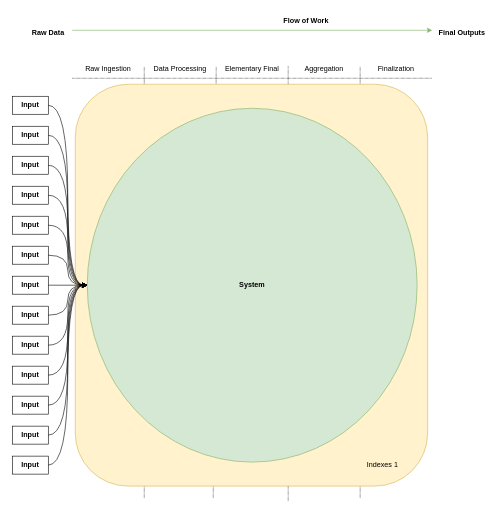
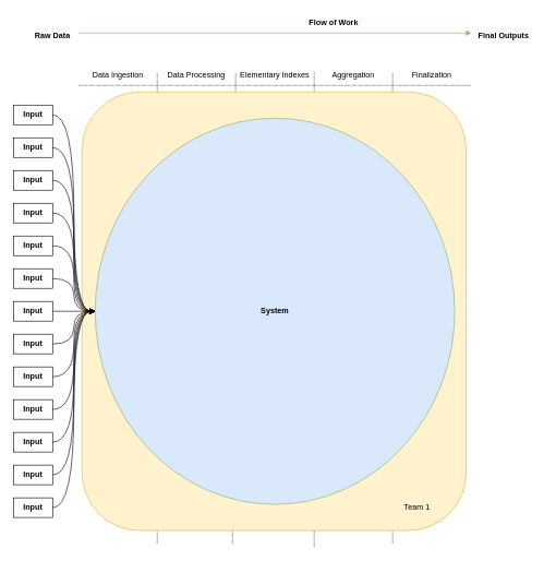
  <mxCell id="0" />
  <mxCell id="1" parent="0" />
  <mxCell id="2" value="" style="endArrow=none;html=1;rounded=0;strokeWidth=1;dashed=1;dashPattern=1 1;" parent="1" edge="1"><mxGeometry width="50" height="50" relative="1" as="geometry"><mxPoint x="120" y="130" as="sourcePoint" /><mxPoint x="720" y="130" as="targetPoint" /></mxGeometry></mxCell>
  <mxCell id="3" value="" style="endArrow=none;html=1;rounded=0;dashed=1;dashPattern=1 1;" parent="1" edge="1"><mxGeometry width="50" height="50" relative="1" as="geometry"><mxPoint x="240" y="830" as="sourcePoint" /><mxPoint x="240" y="110" as="targetPoint" /></mxGeometry></mxCell>
  <mxCell id="4" value="" style="endArrow=none;html=1;rounded=0;dashed=1;dashPattern=1 1;" parent="1" edge="1"><mxGeometry width="50" height="50" relative="1" as="geometry"><mxPoint x="355" y="830" as="sourcePoint" /><mxPoint x="360" y="110" as="targetPoint" /></mxGeometry></mxCell>
  <mxCell id="5" value="" style="endArrow=none;html=1;rounded=0;dashed=1;dashPattern=1 1;" parent="1" edge="1"><mxGeometry width="50" height="50" relative="1" as="geometry"><mxPoint x="480" y="835" as="sourcePoint" /><mxPoint x="480" y="110" as="targetPoint" /></mxGeometry></mxCell>
  <mxCell id="6" value="" style="endArrow=classic;html=1;rounded=0;fillColor=#d5e8d4;strokeColor=#82b366;" parent="1" edge="1"><mxGeometry width="50" height="50" relative="1" as="geometry"><mxPoint x="120" y="50" as="sourcePoint" /><mxPoint x="720" y="50" as="targetPoint" /></mxGeometry></mxCell>
  <mxCell id="7" value="Flow of Work" style="text;html=1;align=center;verticalAlign=middle;whiteSpace=wrap;rounded=0;fontStyle=1" parent="1" vertex="1"><mxGeometry x="470" y="20" width="80" height="30" as="geometry" /></mxCell>
  <mxCell id="8" value="&lt;b&gt;Raw Data&lt;/b&gt;" style="text;html=1;align=center;verticalAlign=middle;whiteSpace=wrap;rounded=0;" parent="1" vertex="1"><mxGeometry x="50" y="40" width="60" height="30" as="geometry" /></mxCell>
  <mxCell id="9" value="&lt;b&gt;Final Outputs&lt;/b&gt;" style="text;html=1;align=center;verticalAlign=middle;whiteSpace=wrap;rounded=0;" parent="1" vertex="1"><mxGeometry x="730" y="40" width="80" height="30" as="geometry" /></mxCell>
- <mxCell id="10" value="Raw Ingestion" style="text;html=1;align=center;verticalAlign=middle;whiteSpace=wrap;rounded=0;" parent="1" vertex="1"><mxGeometry x="120" y="100" width="120" height="30" as="geometry" /></mxCell>
+ <mxCell id="10" value="Data Ingestion" style="text;html=1;align=center;verticalAlign=middle;whiteSpace=wrap;rounded=0;" parent="1" vertex="1"><mxGeometry x="120" y="100" width="120" height="30" as="geometry" /></mxCell>
  <mxCell id="11" value="Data Processing" style="text;html=1;align=center;verticalAlign=middle;whiteSpace=wrap;rounded=0;" parent="1" vertex="1"><mxGeometry x="240" y="100" width="120" height="30" as="geometry" /></mxCell>
- <mxCell id="12" value="Elementary Final" style="text;html=1;align=center;verticalAlign=middle;whiteSpace=wrap;rounded=0;" parent="1" vertex="1"><mxGeometry x="360" y="100" width="120" height="30" as="geometry" /></mxCell>
+ <mxCell id="12" value="Elementary Indexes" style="text;html=1;align=center;verticalAlign=middle;whiteSpace=wrap;rounded=0;" parent="1" vertex="1"><mxGeometry x="360" y="100" width="120" height="30" as="geometry" /></mxCell>
  <mxCell id="13" value="" style="endArrow=none;html=1;rounded=0;dashed=1;dashPattern=1 1;" parent="1" edge="1"><mxGeometry width="50" height="50" relative="1" as="geometry"><mxPoint x="600" y="830" as="sourcePoint" /><mxPoint x="600" y="110" as="targetPoint" /></mxGeometry></mxCell>
  <mxCell id="14" value="Aggregation" style="text;html=1;align=center;verticalAlign=middle;whiteSpace=wrap;rounded=0;" parent="1" vertex="1"><mxGeometry x="480" y="100" width="120" height="30" as="geometry" /></mxCell>
  <mxCell id="15" value="Finalization" style="text;html=1;align=center;verticalAlign=middle;whiteSpace=wrap;rounded=0;" parent="1" vertex="1"><mxGeometry x="600" y="100" width="120" height="30" as="geometry" /></mxCell>
  <mxCell id="16" value="" style="rounded=1;whiteSpace=wrap;html=1;fillColor=#fff2cc;strokeColor=#d6b656;" parent="1" vertex="1"><mxGeometry x="125" y="140" width="587.5" height="670" as="geometry" /></mxCell>
- <mxCell id="17" value="&lt;b&gt;System&lt;/b&gt;" style="ellipse;whiteSpace=wrap;html=1;fillColor=#d5e8d4;strokeColor=#82b366;" parent="1" vertex="1"><mxGeometry x="145" y="180" width="550" height="590" as="geometry" /></mxCell>
- <mxCell id="18" value="Indexes 1" style="text;html=1;align=center;verticalAlign=middle;whiteSpace=wrap;rounded=0;" parent="1" vertex="1"><mxGeometry x="595" y="760" width="85" height="30" as="geometry" /></mxCell>
+ <mxCell id="17" value="&lt;b&gt;System&lt;/b&gt;" style="ellipse;whiteSpace=wrap;html=1;fillColor=#dae8fc;strokeColor=#82b366;" parent="1" vertex="1"><mxGeometry x="145" y="180" width="550" height="590" as="geometry" /></mxCell>
+ <mxCell id="18" value="Team 1" style="text;html=1;align=center;verticalAlign=middle;whiteSpace=wrap;rounded=0;" parent="1" vertex="1"><mxGeometry x="595" y="760" width="85" height="30" as="geometry" /></mxCell>
  <mxCell id="19" style="edgeStyle=orthogonalEdgeStyle;rounded=0;orthogonalLoop=1;jettySize=auto;html=1;curved=1;" parent="1" source="20" target="17" edge="1"><mxGeometry relative="1" as="geometry"><mxPoint x="142.5" y="555" as="targetPoint" /></mxGeometry></mxCell>
  <mxCell id="20" value="&lt;b&gt;Input&lt;/b&gt;" style="text;html=1;align=center;verticalAlign=middle;whiteSpace=wrap;rounded=0;strokeColor=default;" parent="1" vertex="1"><mxGeometry x="20" y="410" width="60" height="30" as="geometry" /></mxCell>
  <mxCell id="21" style="edgeStyle=orthogonalEdgeStyle;rounded=0;orthogonalLoop=1;jettySize=auto;html=1;entryX=0;entryY=0.5;entryDx=0;entryDy=0;curved=1;" parent="1" source="22" target="17" edge="1"><mxGeometry relative="1" as="geometry"><mxPoint x="142.5" y="555" as="targetPoint" /></mxGeometry></mxCell>
  <mxCell id="22" value="&lt;b&gt;Input&lt;/b&gt;" style="text;html=1;align=center;verticalAlign=middle;whiteSpace=wrap;rounded=0;strokeColor=default;" parent="1" vertex="1"><mxGeometry x="20" y="460" width="60" height="30" as="geometry" /></mxCell>
  <mxCell id="23" style="edgeStyle=orthogonalEdgeStyle;rounded=0;orthogonalLoop=1;jettySize=auto;html=1;curved=1;" parent="1" source="24" target="17" edge="1"><mxGeometry relative="1" as="geometry"><mxPoint x="142.5" y="555" as="targetPoint" /></mxGeometry></mxCell>
  <mxCell id="24" value="&lt;b&gt;Input&lt;/b&gt;" style="text;html=1;align=center;verticalAlign=middle;whiteSpace=wrap;rounded=0;strokeColor=default;" parent="1" vertex="1"><mxGeometry x="20" y="510" width="60" height="30" as="geometry" /></mxCell>
  <mxCell id="25" style="edgeStyle=orthogonalEdgeStyle;rounded=0;orthogonalLoop=1;jettySize=auto;html=1;curved=1;" parent="1" source="26" target="17" edge="1"><mxGeometry relative="1" as="geometry"><mxPoint x="142.5" y="555" as="targetPoint" /></mxGeometry></mxCell>
  <mxCell id="26" value="&lt;b&gt;Input&lt;/b&gt;" style="text;html=1;align=center;verticalAlign=middle;whiteSpace=wrap;rounded=0;strokeColor=default;" parent="1" vertex="1"><mxGeometry x="20" y="560" width="60" height="30" as="geometry" /></mxCell>
  <mxCell id="27" style="edgeStyle=orthogonalEdgeStyle;rounded=0;orthogonalLoop=1;jettySize=auto;html=1;curved=1;" parent="1" source="28" target="17" edge="1"><mxGeometry relative="1" as="geometry"><mxPoint x="142.5" y="555" as="targetPoint" /></mxGeometry></mxCell>
  <mxCell id="28" value="&lt;b&gt;Input&lt;/b&gt;" style="text;html=1;align=center;verticalAlign=middle;whiteSpace=wrap;rounded=0;strokeColor=default;" parent="1" vertex="1"><mxGeometry x="20" y="610" width="60" height="30" as="geometry" /></mxCell>
  <mxCell id="29" style="edgeStyle=orthogonalEdgeStyle;rounded=0;orthogonalLoop=1;jettySize=auto;html=1;curved=1;" parent="1" source="30" target="17" edge="1"><mxGeometry relative="1" as="geometry"><mxPoint x="142.5" y="555" as="targetPoint" /></mxGeometry></mxCell>
  <mxCell id="30" value="&lt;b&gt;Input&lt;/b&gt;" style="text;html=1;align=center;verticalAlign=middle;whiteSpace=wrap;rounded=0;strokeColor=default;" parent="1" vertex="1"><mxGeometry x="20" y="660" width="60" height="30" as="geometry" /></mxCell>
  <mxCell id="31" style="edgeStyle=orthogonalEdgeStyle;rounded=0;orthogonalLoop=1;jettySize=auto;html=1;curved=1;" parent="1" source="32" target="17" edge="1"><mxGeometry relative="1" as="geometry"><mxPoint x="142.5" y="555" as="targetPoint" /></mxGeometry></mxCell>
  <mxCell id="32" value="&lt;b&gt;Input&lt;/b&gt;" style="text;html=1;align=center;verticalAlign=middle;whiteSpace=wrap;rounded=0;strokeColor=default;" parent="1" vertex="1"><mxGeometry x="20" y="710" width="60" height="30" as="geometry" /></mxCell>
  <mxCell id="33" style="edgeStyle=orthogonalEdgeStyle;rounded=0;orthogonalLoop=1;jettySize=auto;html=1;entryX=0;entryY=0.5;entryDx=0;entryDy=0;curved=1;" parent="1" source="34" target="17" edge="1"><mxGeometry relative="1" as="geometry"><mxPoint x="142.5" y="555" as="targetPoint" /></mxGeometry></mxCell>
  <mxCell id="34" value="&lt;b&gt;Input&lt;/b&gt;" style="text;html=1;align=center;verticalAlign=middle;whiteSpace=wrap;rounded=0;strokeColor=default;" parent="1" vertex="1"><mxGeometry x="20" y="760" width="60" height="30" as="geometry" /></mxCell>
  <mxCell id="35" style="edgeStyle=orthogonalEdgeStyle;rounded=0;orthogonalLoop=1;jettySize=auto;html=1;entryX=0;entryY=0.5;entryDx=0;entryDy=0;curved=1;" parent="1" source="36" target="17" edge="1"><mxGeometry relative="1" as="geometry" /></mxCell>
  <mxCell id="36" value="&lt;b&gt;Input&lt;/b&gt;" style="text;html=1;align=center;verticalAlign=middle;whiteSpace=wrap;rounded=0;strokeColor=default;" parent="1" vertex="1"><mxGeometry x="20" y="160" width="60" height="30" as="geometry" /></mxCell>
  <mxCell id="37" style="edgeStyle=orthogonalEdgeStyle;rounded=0;orthogonalLoop=1;jettySize=auto;html=1;curved=1;" parent="1" source="38" target="17" edge="1"><mxGeometry relative="1" as="geometry" /></mxCell>
  <mxCell id="38" value="&lt;b&gt;Input&lt;/b&gt;" style="text;html=1;align=center;verticalAlign=middle;whiteSpace=wrap;rounded=0;strokeColor=default;" parent="1" vertex="1"><mxGeometry x="20" y="210" width="60" height="30" as="geometry" /></mxCell>
  <mxCell id="39" style="edgeStyle=orthogonalEdgeStyle;rounded=0;orthogonalLoop=1;jettySize=auto;html=1;entryX=0;entryY=0.5;entryDx=0;entryDy=0;curved=1;" parent="1" source="40" target="17" edge="1"><mxGeometry relative="1" as="geometry" /></mxCell>
  <mxCell id="40" value="&lt;b&gt;Input&lt;/b&gt;" style="text;html=1;align=center;verticalAlign=middle;whiteSpace=wrap;rounded=0;strokeColor=default;" parent="1" vertex="1"><mxGeometry x="20" y="260" width="60" height="30" as="geometry" /></mxCell>
  <mxCell id="41" style="edgeStyle=orthogonalEdgeStyle;rounded=0;orthogonalLoop=1;jettySize=auto;html=1;curved=1;" parent="1" source="42" target="17" edge="1"><mxGeometry relative="1" as="geometry" /></mxCell>
  <mxCell id="42" value="&lt;b&gt;Input&lt;/b&gt;" style="text;html=1;align=center;verticalAlign=middle;whiteSpace=wrap;rounded=0;strokeColor=default;" parent="1" vertex="1"><mxGeometry x="20" y="310" width="60" height="30" as="geometry" /></mxCell>
  <mxCell id="43" style="edgeStyle=orthogonalEdgeStyle;rounded=0;orthogonalLoop=1;jettySize=auto;html=1;entryX=0;entryY=0.5;entryDx=0;entryDy=0;curved=1;" parent="1" source="44" target="17" edge="1"><mxGeometry relative="1" as="geometry" /></mxCell>
  <mxCell id="44" value="&lt;b&gt;Input&lt;/b&gt;" style="text;html=1;align=center;verticalAlign=middle;whiteSpace=wrap;rounded=0;strokeColor=default;" parent="1" vertex="1"><mxGeometry x="20" y="360" width="60" height="30" as="geometry" /></mxCell>
